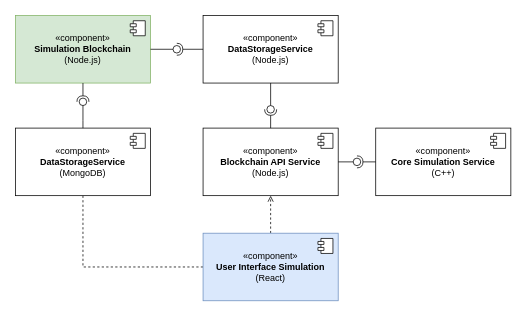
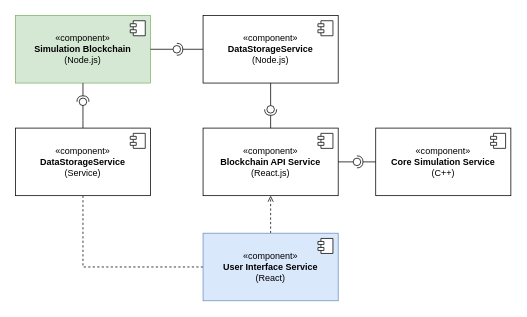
  <mxCell id="0" />
  <mxCell id="1" parent="0" />
  <mxCell id="2" style="edgeStyle=orthogonalEdgeStyle;rounded=0;orthogonalLoop=1;jettySize=auto;html=1;entryX=0.5;entryY=1;entryDx=0;entryDy=0;dashed=1;endArrow=none;" edge="1" parent="1" source="4" target="8"><mxGeometry relative="1" as="geometry" /></mxCell>
  <mxCell id="3" style="edgeStyle=orthogonalEdgeStyle;rounded=0;orthogonalLoop=1;jettySize=auto;html=1;exitX=0.5;exitY=0;exitDx=0;exitDy=0;entryX=0.5;entryY=1;entryDx=0;entryDy=0;dashed=1;endArrow=open;" edge="1" parent="1" source="4" target="14"><mxGeometry relative="1" as="geometry" /></mxCell>
- <mxCell id="4" value="«component»&lt;br&gt;&lt;div&gt;&lt;b&gt;User Interface Simulation&lt;/b&gt;&lt;/div&gt;&lt;div&gt;&amp;nbsp;(React)&amp;nbsp;&lt;/div&gt;" style="html=1;dropTarget=0;whiteSpace=wrap;fillColor=#dae8fc;strokeColor=#6c8ebf;" vertex="1" parent="1"><mxGeometry x="270" y="310" width="180" height="90" as="geometry" /></mxCell>
+ <mxCell id="4" value="«component»&lt;br&gt;&lt;div&gt;&lt;b&gt;User Interface Service&lt;/b&gt;&lt;/div&gt;&lt;div&gt;&amp;nbsp;(React)&amp;nbsp;&lt;/div&gt;" style="html=1;dropTarget=0;whiteSpace=wrap;fillColor=#dae8fc;strokeColor=#6c8ebf;" vertex="1" parent="1"><mxGeometry x="270" y="310" width="180" height="90" as="geometry" /></mxCell>
  <mxCell id="5" value="" style="shape=module;jettyWidth=8;jettyHeight=4;" vertex="1" parent="4"><mxGeometry x="1" width="20" height="20" relative="1" as="geometry"><mxPoint x="-27" y="7" as="offset" /></mxGeometry></mxCell>
  <mxCell id="6" value="«component»&lt;br&gt;&lt;div&gt;&lt;b&gt;Core Simulation Service&lt;/b&gt;&lt;/div&gt;&lt;div&gt;(C++)&lt;/div&gt;" style="html=1;dropTarget=0;whiteSpace=wrap;" vertex="1" parent="1"><mxGeometry x="500" y="170" width="180" height="90" as="geometry" /></mxCell>
  <mxCell id="7" value="" style="shape=module;jettyWidth=8;jettyHeight=4;" vertex="1" parent="6"><mxGeometry x="1" width="20" height="20" relative="1" as="geometry"><mxPoint x="-27" y="7" as="offset" /></mxGeometry></mxCell>
- <mxCell id="8" value="«component»&lt;br&gt;&lt;div&gt;&lt;b&gt;DataStorageService&lt;/b&gt;&lt;/div&gt;&lt;div&gt;(MongoDB)&lt;/div&gt;" style="html=1;dropTarget=0;whiteSpace=wrap;" vertex="1" parent="1"><mxGeometry x="20" y="170" width="180" height="90" as="geometry" /></mxCell>
+ <mxCell id="8" value="«component»&lt;br&gt;&lt;div&gt;&lt;b&gt;DataStorageService&lt;/b&gt;&lt;/div&gt;&lt;div&gt;(Service)&lt;/div&gt;" style="html=1;dropTarget=0;whiteSpace=wrap;" vertex="1" parent="1"><mxGeometry x="20" y="170" width="180" height="90" as="geometry" /></mxCell>
  <mxCell id="9" value="" style="shape=module;jettyWidth=8;jettyHeight=4;" vertex="1" parent="8"><mxGeometry x="1" width="20" height="20" relative="1" as="geometry"><mxPoint x="-27" y="7" as="offset" /></mxGeometry></mxCell>
  <mxCell id="10" value="«component»&lt;br&gt;&lt;div&gt;&lt;b&gt;Simulation Blockchain&lt;/b&gt;&lt;/div&gt;&lt;div&gt;(Node.js)&lt;/div&gt;" style="html=1;dropTarget=0;whiteSpace=wrap;fillColor=#d5e8d4;strokeColor=#82b366;" vertex="1" parent="1"><mxGeometry x="20" y="20" width="180" height="90" as="geometry" /></mxCell>
  <mxCell id="11" value="" style="shape=module;jettyWidth=8;jettyHeight=4;" vertex="1" parent="10"><mxGeometry x="1" width="20" height="20" relative="1" as="geometry"><mxPoint x="-27" y="7" as="offset" /></mxGeometry></mxCell>
  <mxCell id="12" value="«component»&lt;br&gt;&lt;div&gt;&lt;b&gt;DataStorageService&lt;/b&gt;&lt;/div&gt;&lt;div&gt;(Node.js)&lt;/div&gt;" style="html=1;dropTarget=0;whiteSpace=wrap;" vertex="1" parent="1"><mxGeometry x="270" y="20" width="180" height="90" as="geometry" /></mxCell>
  <mxCell id="13" value="" style="shape=module;jettyWidth=8;jettyHeight=4;" vertex="1" parent="12"><mxGeometry x="1" width="20" height="20" relative="1" as="geometry"><mxPoint x="-27" y="7" as="offset" /></mxGeometry></mxCell>
- <mxCell id="14" value="«component»&lt;br&gt;&lt;div&gt;&lt;b&gt;Blockchain API Service&lt;/b&gt;&lt;/div&gt;&lt;div&gt;(Node.js)&lt;/div&gt;" style="html=1;dropTarget=0;whiteSpace=wrap;" vertex="1" parent="1"><mxGeometry x="270" y="170" width="180" height="90" as="geometry" /></mxCell>
+ <mxCell id="14" value="«component»&lt;br&gt;&lt;div&gt;&lt;b&gt;Blockchain API Service&lt;/b&gt;&lt;/div&gt;&lt;div&gt;(React.js)&lt;/div&gt;" style="html=1;dropTarget=0;whiteSpace=wrap;" vertex="1" parent="1"><mxGeometry x="270" y="170" width="180" height="90" as="geometry" /></mxCell>
  <mxCell id="15" value="" style="shape=module;jettyWidth=8;jettyHeight=4;" vertex="1" parent="14"><mxGeometry x="1" width="20" height="20" relative="1" as="geometry"><mxPoint x="-27" y="7" as="offset" /></mxGeometry></mxCell>
  <mxCell id="16" value="" style="rounded=0;orthogonalLoop=1;jettySize=auto;html=1;endArrow=halfCircle;endFill=0;endSize=6;strokeWidth=1;sketch=0;exitX=0.5;exitY=1;exitDx=0;exitDy=0;" edge="1" target="18" parent="1" source="10"><mxGeometry relative="1" as="geometry"><mxPoint x="200" y="145" as="sourcePoint" /></mxGeometry></mxCell>
  <mxCell id="17" value="" style="rounded=0;orthogonalLoop=1;jettySize=auto;html=1;endArrow=oval;endFill=0;sketch=0;sourcePerimeterSpacing=0;targetPerimeterSpacing=0;endSize=10;" edge="1" target="18" parent="1" source="8"><mxGeometry relative="1" as="geometry"><mxPoint x="170" y="170" as="sourcePoint" /><Array as="points"><mxPoint x="110" y="160" /></Array></mxGeometry></mxCell>
  <mxCell id="18" value="" style="ellipse;whiteSpace=wrap;html=1;align=center;aspect=fixed;fillColor=none;strokeColor=none;resizable=0;perimeter=centerPerimeter;rotatable=0;allowArrows=0;points=[];outlineConnect=1;" vertex="1" parent="1"><mxGeometry x="105" y="130" width="10" height="10" as="geometry" /></mxCell>
  <mxCell id="19" value="" style="rounded=0;orthogonalLoop=1;jettySize=auto;html=1;endArrow=halfCircle;endFill=0;endSize=6;strokeWidth=1;sketch=0;exitX=0;exitY=0.5;exitDx=0;exitDy=0;" edge="1" target="21" parent="1" source="12"><mxGeometry relative="1" as="geometry"><mxPoint x="374" y="135" as="sourcePoint" /></mxGeometry></mxCell>
  <mxCell id="20" value="" style="rounded=0;orthogonalLoop=1;jettySize=auto;html=1;endArrow=oval;endFill=0;sketch=0;sourcePerimeterSpacing=0;targetPerimeterSpacing=0;endSize=10;exitX=1;exitY=0.5;exitDx=0;exitDy=0;" edge="1" target="21" parent="1" source="10"><mxGeometry relative="1" as="geometry"><mxPoint x="334" y="135" as="sourcePoint" /></mxGeometry></mxCell>
  <mxCell id="21" value="" style="ellipse;whiteSpace=wrap;html=1;align=center;aspect=fixed;fillColor=none;strokeColor=none;resizable=0;perimeter=centerPerimeter;rotatable=0;allowArrows=0;points=[];outlineConnect=1;" vertex="1" parent="1"><mxGeometry x="230" y="60" width="10" height="10" as="geometry" /></mxCell>
  <mxCell id="22" value="" style="rounded=0;orthogonalLoop=1;jettySize=auto;html=1;endArrow=halfCircle;endFill=0;endSize=6;strokeWidth=1;sketch=0;exitX=0;exitY=0.5;exitDx=0;exitDy=0;" edge="1" target="24" parent="1" source="6"><mxGeometry relative="1" as="geometry"><mxPoint x="580" y="105" as="sourcePoint" /></mxGeometry></mxCell>
  <mxCell id="23" value="" style="rounded=0;orthogonalLoop=1;jettySize=auto;html=1;endArrow=oval;endFill=0;sketch=0;sourcePerimeterSpacing=0;targetPerimeterSpacing=0;endSize=10;exitX=1;exitY=0.5;exitDx=0;exitDy=0;" edge="1" target="24" parent="1" source="14"><mxGeometry relative="1" as="geometry"><mxPoint x="540" y="105" as="sourcePoint" /></mxGeometry></mxCell>
  <mxCell id="24" value="" style="ellipse;whiteSpace=wrap;html=1;align=center;aspect=fixed;fillColor=none;strokeColor=none;resizable=0;perimeter=centerPerimeter;rotatable=0;allowArrows=0;points=[];outlineConnect=1;" vertex="1" parent="1"><mxGeometry x="470" y="210" width="10" height="10" as="geometry" /></mxCell>
  <mxCell id="25" value="" style="rounded=0;orthogonalLoop=1;jettySize=auto;html=1;endArrow=halfCircle;endFill=0;endSize=6;strokeWidth=1;sketch=0;exitX=0.5;exitY=0;exitDx=0;exitDy=0;" edge="1" target="27" parent="1" source="14"><mxGeometry relative="1" as="geometry"><mxPoint x="394" y="145" as="sourcePoint" /></mxGeometry></mxCell>
  <mxCell id="26" value="" style="rounded=0;orthogonalLoop=1;jettySize=auto;html=1;endArrow=oval;endFill=0;sketch=0;sourcePerimeterSpacing=0;targetPerimeterSpacing=0;endSize=10;exitX=0.5;exitY=1;exitDx=0;exitDy=0;" edge="1" target="27" parent="1" source="12"><mxGeometry relative="1" as="geometry"><mxPoint x="354" y="145" as="sourcePoint" /></mxGeometry></mxCell>
  <mxCell id="27" value="" style="ellipse;whiteSpace=wrap;html=1;align=center;aspect=fixed;fillColor=none;strokeColor=none;resizable=0;perimeter=centerPerimeter;rotatable=0;allowArrows=0;points=[];outlineConnect=1;" vertex="1" parent="1"><mxGeometry x="355" y="140" width="10" height="10" as="geometry" /></mxCell>
